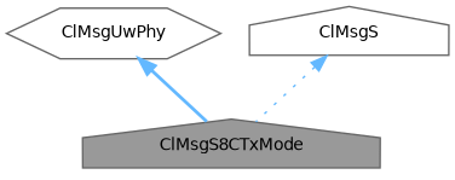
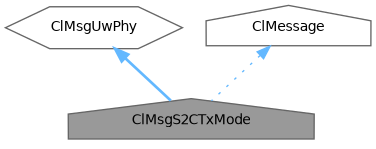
  digraph {
    node [color=gray40 fillcolor=white fontname=Helvetica fontsize=10 shape=house style=filled]
    edge [color=steelblue1 dir=back fontname=Helvetica fontsize=10 labelfontname=Helvetica labelfontsize=10]
-   n1 [fillcolor=grey60 fontcolor=black height=0.2 label=ClMsgS8CTxMode width=0.4]
+   n1 [fillcolor=grey60 fontcolor=black height=0.2 label=ClMsgS2CTxMode width=0.4]
    n2 [height=0.2 label=ClMsgUwPhy shape=hexagon width=0.4]
-   n3 [height=0.2 label=ClMsgS width=0.4]
+   n3 [height=0.2 label=ClMessage width=0.4]
    n2 -> n1 [style=bold]
    n3 -> n1 [style=dotted]
  }
